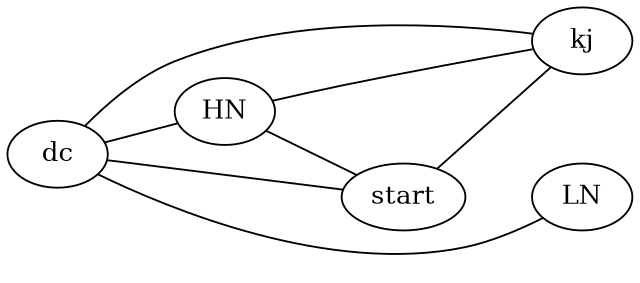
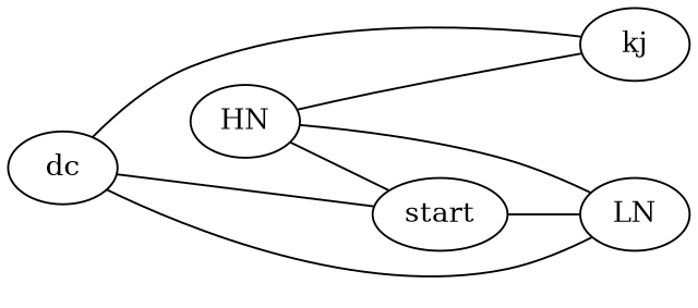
  graph {
    rankdir=LR
    dc
    HN
    start
    kj
    LN
-   dc -- HN
+   LN -- HN
    dc -- start
    HN -- start
-   start -- kj
+   start -- LN
    kj -- dc
    kj -- HN
    LN -- dc
  }
